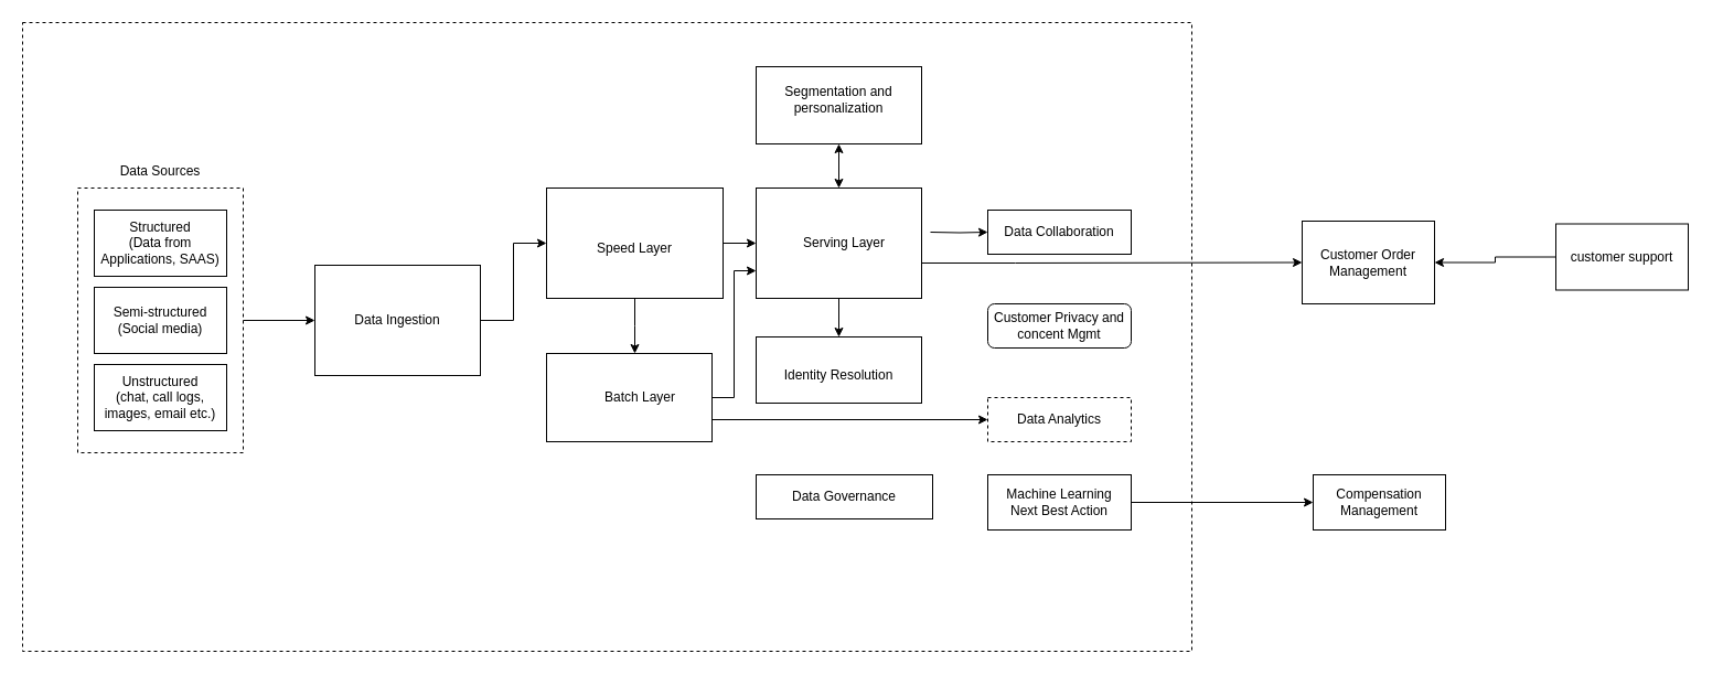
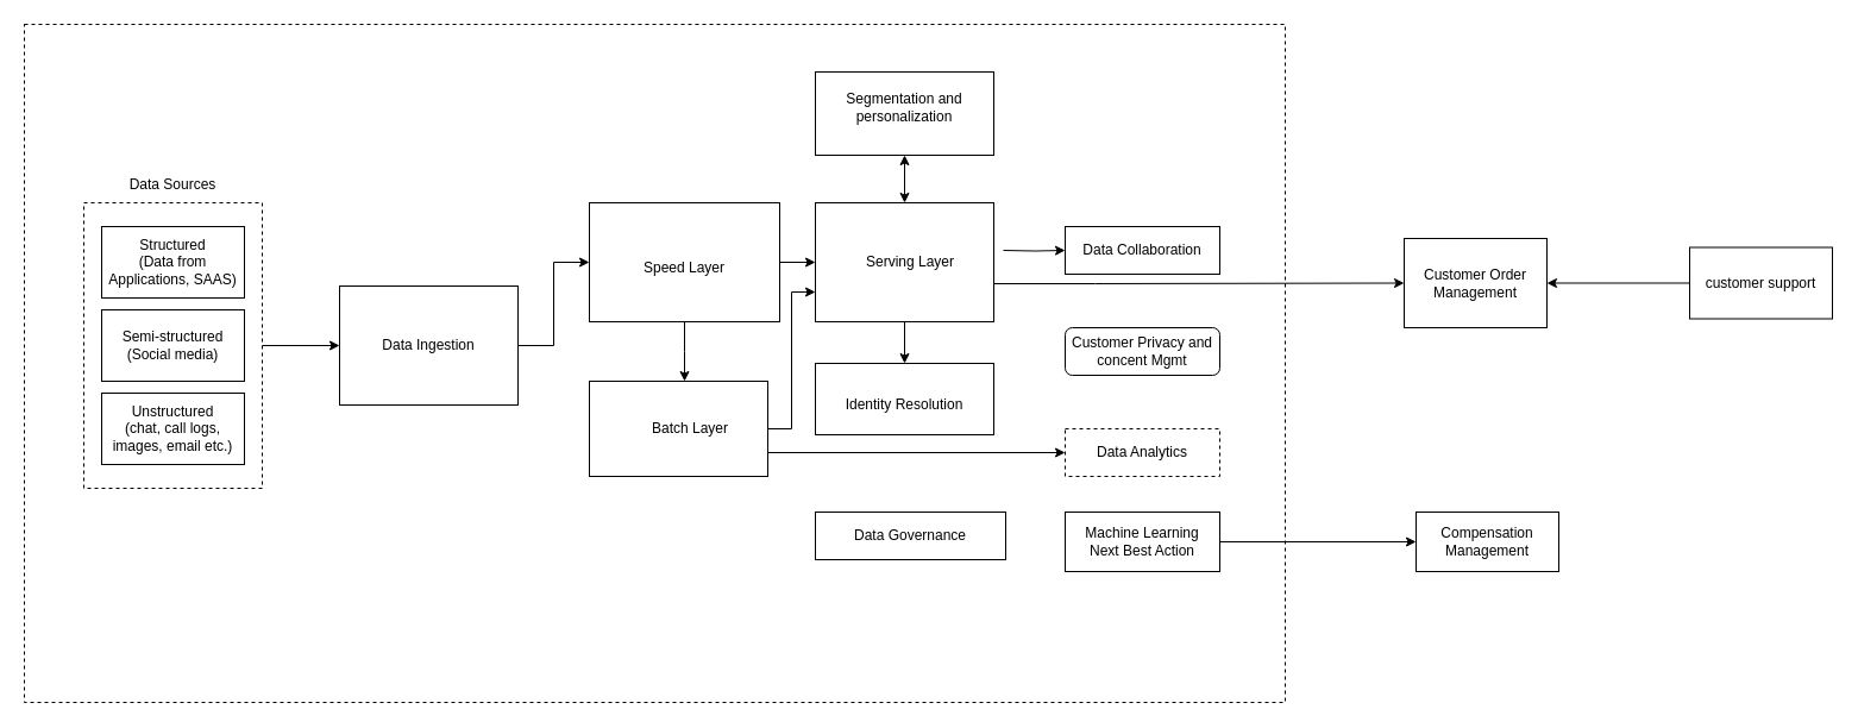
  <mxCell id="0" />
  <mxCell id="1" parent="0" />
  <mxCell id="2" value="" style="rounded=0;whiteSpace=wrap;html=1;fillColor=none;dashed=1;" vertex="1" parent="1"><mxGeometry x="20" y="20" width="1060" height="570" as="geometry" /></mxCell>
  <mxCell id="3" style="edgeStyle=orthogonalEdgeStyle;rounded=0;orthogonalLoop=1;jettySize=auto;html=1;entryX=0;entryY=0.5;entryDx=0;entryDy=0;" edge="1" parent="1" source="4" target="10"><mxGeometry relative="1" as="geometry" /></mxCell>
  <mxCell id="4" value="" style="rounded=0;whiteSpace=wrap;html=1;fillColor=none;dashed=1;fontColor=#ffffff;strokeColor=#000000;" vertex="1" parent="1"><mxGeometry x="70" y="170" width="150" height="240" as="geometry" /></mxCell>
  <mxCell id="5" value="Semi-structured&lt;br&gt;(Social media)" style="rounded=0;whiteSpace=wrap;html=1;" vertex="1" parent="1"><mxGeometry x="85" y="260" width="120" height="60" as="geometry" /></mxCell>
  <mxCell id="6" value="Structured&lt;br&gt;(Data from Applications, SAAS)" style="rounded=0;whiteSpace=wrap;html=1;" vertex="1" parent="1"><mxGeometry x="85" y="190" width="120" height="60" as="geometry" /></mxCell>
  <mxCell id="7" value="Unstructured&lt;br&gt;(chat, call logs, images, email etc.)" style="rounded=0;whiteSpace=wrap;html=1;" vertex="1" parent="1"><mxGeometry x="85" y="330" width="120" height="60" as="geometry" /></mxCell>
  <mxCell id="8" value="Data Sources" style="text;html=1;strokeColor=none;fillColor=none;align=center;verticalAlign=middle;whiteSpace=wrap;rounded=0;" vertex="1" parent="1"><mxGeometry x="90" y="140" width="110" height="30" as="geometry" /></mxCell>
  <mxCell id="9" style="edgeStyle=orthogonalEdgeStyle;rounded=0;orthogonalLoop=1;jettySize=auto;html=1;entryX=0;entryY=0.5;entryDx=0;entryDy=0;" edge="1" parent="1" source="10" target="20"><mxGeometry relative="1" as="geometry" /></mxCell>
  <mxCell id="10" value="" style="rounded=0;whiteSpace=wrap;html=1;fillColor=none;fontColor=#ffffff;strokeColor=#000000;" vertex="1" parent="1"><mxGeometry x="285" y="240" width="150" height="100" as="geometry" /></mxCell>
  <mxCell id="11" value="Data Ingestion" style="text;html=1;strokeColor=none;fillColor=none;align=center;verticalAlign=middle;whiteSpace=wrap;rounded=0;" vertex="1" parent="1"><mxGeometry x="305" y="275" width="110" height="30" as="geometry" /></mxCell>
  <mxCell id="12" style="edgeStyle=orthogonalEdgeStyle;rounded=0;orthogonalLoop=1;jettySize=auto;html=1;entryX=0.5;entryY=0;entryDx=0;entryDy=0;" edge="1" parent="1" source="14" target="24"><mxGeometry relative="1" as="geometry"><Array as="points" /></mxGeometry></mxCell>
  <mxCell id="13" style="edgeStyle=orthogonalEdgeStyle;rounded=0;orthogonalLoop=1;jettySize=auto;html=1;entryX=0;entryY=0.5;entryDx=0;entryDy=0;" edge="1" parent="1" source="14" target="37"><mxGeometry relative="1" as="geometry"><Array as="points"><mxPoint x="920" y="238" /><mxPoint x="920" y="238" /></Array></mxGeometry></mxCell>
  <mxCell id="14" value="" style="rounded=0;whiteSpace=wrap;html=1;fillColor=none;fontColor=#ffffff;strokeColor=#000000;" vertex="1" parent="1"><mxGeometry x="685" y="170" width="150" height="100" as="geometry" /></mxCell>
  <mxCell id="15" value="Speed Layer" style="text;html=1;strokeColor=none;fillColor=none;align=center;verticalAlign=middle;whiteSpace=wrap;rounded=0;" vertex="1" parent="1"><mxGeometry x="520" y="210" width="110" height="30" as="geometry" /></mxCell>
  <mxCell id="16" style="edgeStyle=orthogonalEdgeStyle;rounded=0;orthogonalLoop=1;jettySize=auto;html=1;entryX=0;entryY=0.75;entryDx=0;entryDy=0;" edge="1" parent="1" source="17" target="14"><mxGeometry relative="1" as="geometry" /></mxCell>
  <mxCell id="17" value="" style="rounded=0;whiteSpace=wrap;html=1;fillColor=none;fontColor=#ffffff;strokeColor=#000000;" vertex="1" parent="1"><mxGeometry x="495" y="320" width="150" height="80" as="geometry" /></mxCell>
  <mxCell id="18" value="Batch Layer" style="text;html=1;strokeColor=none;fillColor=none;align=center;verticalAlign=middle;whiteSpace=wrap;rounded=0;" vertex="1" parent="1"><mxGeometry x="525" y="350" width="110" height="20" as="geometry" /></mxCell>
  <mxCell id="19" style="edgeStyle=orthogonalEdgeStyle;rounded=0;orthogonalLoop=1;jettySize=auto;html=1;" edge="1" parent="1" source="20" target="14"><mxGeometry relative="1" as="geometry" /></mxCell>
  <mxCell id="20" value="" style="rounded=0;whiteSpace=wrap;html=1;fillColor=none;fontColor=#ffffff;strokeColor=#000000;" vertex="1" parent="1"><mxGeometry x="495" y="170" width="160" height="100" as="geometry" /></mxCell>
  <mxCell id="21" style="rounded=0;orthogonalLoop=1;jettySize=auto;html=1;entryX=0;entryY=0.5;entryDx=0;entryDy=0;exitX=1;exitY=0.75;exitDx=0;exitDy=0;" edge="1" parent="1" source="17" target="30"><mxGeometry relative="1" as="geometry"><mxPoint x="845" y="220" as="sourcePoint" /></mxGeometry></mxCell>
  <mxCell id="22" style="edgeStyle=orthogonalEdgeStyle;rounded=0;orthogonalLoop=1;jettySize=auto;html=1;" edge="1" parent="1" target="31"><mxGeometry relative="1" as="geometry"><mxPoint x="843" y="210" as="sourcePoint" /></mxGeometry></mxCell>
  <mxCell id="23" value="Serving Layer" style="text;html=1;strokeColor=none;fillColor=none;align=center;verticalAlign=middle;whiteSpace=wrap;rounded=0;" vertex="1" parent="1"><mxGeometry x="705" y="210" width="120" height="20" as="geometry" /></mxCell>
  <mxCell id="24" value="" style="rounded=0;whiteSpace=wrap;html=1;fillColor=none;fontColor=#ffffff;strokeColor=#000000;" vertex="1" parent="1"><mxGeometry x="685" y="305" width="150" height="60" as="geometry" /></mxCell>
  <mxCell id="25" value="Identity Resolution" style="text;html=1;strokeColor=none;fillColor=none;align=center;verticalAlign=middle;whiteSpace=wrap;rounded=0;" vertex="1" parent="1"><mxGeometry x="705" y="330" width="110" height="20" as="geometry" /></mxCell>
  <mxCell id="26" style="edgeStyle=orthogonalEdgeStyle;rounded=0;orthogonalLoop=1;jettySize=auto;html=1;" edge="1" parent="1" source="20"><mxGeometry relative="1" as="geometry"><mxPoint x="575" y="320" as="targetPoint" /></mxGeometry></mxCell>
  <mxCell id="27" value="" style="rounded=0;whiteSpace=wrap;html=1;fillColor=none;fontColor=#ffffff;strokeColor=#000000;" vertex="1" parent="1"><mxGeometry x="685" y="60" width="150" height="70" as="geometry" /></mxCell>
  <mxCell id="28" value="Segmentation and personalization" style="text;html=1;strokeColor=none;fillColor=none;align=center;verticalAlign=middle;whiteSpace=wrap;rounded=0;" vertex="1" parent="1"><mxGeometry x="705" y="80" width="110" height="20" as="geometry" /></mxCell>
  <mxCell id="29" value="" style="endArrow=classic;startArrow=classic;html=1;rounded=0;exitX=0.5;exitY=0;exitDx=0;exitDy=0;entryX=0.5;entryY=1;entryDx=0;entryDy=0;" edge="1" parent="1" source="14" target="27"><mxGeometry width="50" height="50" relative="1" as="geometry"><mxPoint x="875" y="200" as="sourcePoint" /><mxPoint x="925" y="150" as="targetPoint" /></mxGeometry></mxCell>
  <mxCell id="30" value="&lt;font color=&quot;#000000&quot;&gt;Data Analytics&lt;/font&gt;" style="rounded=0;whiteSpace=wrap;html=1;fillColor=none;fontColor=#ffffff;strokeColor=#000000;dashed=1;" vertex="1" parent="1"><mxGeometry x="895" y="360" width="130" height="40" as="geometry" /></mxCell>
  <mxCell id="31" value="&lt;font color=&quot;#000000&quot;&gt;Data Collaboration&lt;/font&gt;" style="rounded=0;whiteSpace=wrap;html=1;fillColor=none;fontColor=#ffffff;strokeColor=#000000;" vertex="1" parent="1"><mxGeometry x="895" y="190" width="130" height="40" as="geometry" /></mxCell>
  <mxCell id="32" value="&lt;font color=&quot;#000000&quot;&gt;Customer Privacy and concent Mgmt&lt;/font&gt;" style="whiteSpace=wrap;html=1;fillColor=none;fontColor=#ffffff;strokeColor=#000000;rounded=1;" vertex="1" parent="1"><mxGeometry x="895" y="275" width="130" height="40" as="geometry" /></mxCell>
  <mxCell id="33" style="edgeStyle=orthogonalEdgeStyle;rounded=0;orthogonalLoop=1;jettySize=auto;html=1;entryX=0;entryY=0.5;entryDx=0;entryDy=0;" edge="1" parent="1" source="34" target="35"><mxGeometry relative="1" as="geometry"><mxPoint x="1115" y="455" as="targetPoint" /></mxGeometry></mxCell>
  <mxCell id="34" value="&lt;font color=&quot;#000000&quot;&gt;Machine Learning&lt;br&gt;Next Best Action&lt;br&gt;&lt;/font&gt;" style="rounded=0;whiteSpace=wrap;html=1;fillColor=none;fontColor=#ffffff;strokeColor=#000000;" vertex="1" parent="1"><mxGeometry x="895" y="430" width="130" height="50" as="geometry" /></mxCell>
  <mxCell id="35" value="Compensation Management" style="rounded=0;whiteSpace=wrap;html=1;" vertex="1" parent="1"><mxGeometry x="1190" y="430" width="120" height="50" as="geometry" /></mxCell>
  <mxCell id="36" value="&lt;font color=&quot;#000000&quot;&gt;Data Governance&lt;/font&gt;" style="rounded=0;whiteSpace=wrap;html=1;fillColor=none;fontColor=#ffffff;strokeColor=#000000;" vertex="1" parent="1"><mxGeometry x="685" y="430" width="160" height="40" as="geometry" /></mxCell>
  <mxCell id="37" value="Customer Order Management" style="rounded=0;whiteSpace=wrap;html=1;" vertex="1" parent="1"><mxGeometry x="1180" y="200" width="120" height="75" as="geometry" /></mxCell>
  <mxCell id="38" style="edgeStyle=orthogonalEdgeStyle;rounded=0;orthogonalLoop=1;jettySize=auto;html=1;entryX=1;entryY=0.5;entryDx=0;entryDy=0;" edge="1" parent="1" source="39" target="37"><mxGeometry relative="1" as="geometry" /></mxCell>
- <mxCell id="39" value="customer support" style="rounded=0;whiteSpace=wrap;html=1;" vertex="1" parent="1"><mxGeometry x="1410" y="202.5" width="120" height="60" as="geometry" /></mxCell>
+ <mxCell id="39" value="customer support" style="rounded=0;whiteSpace=wrap;html=1;" vertex="1" parent="1"><mxGeometry x="1420" y="207.5" width="120" height="60" as="geometry" /></mxCell>
